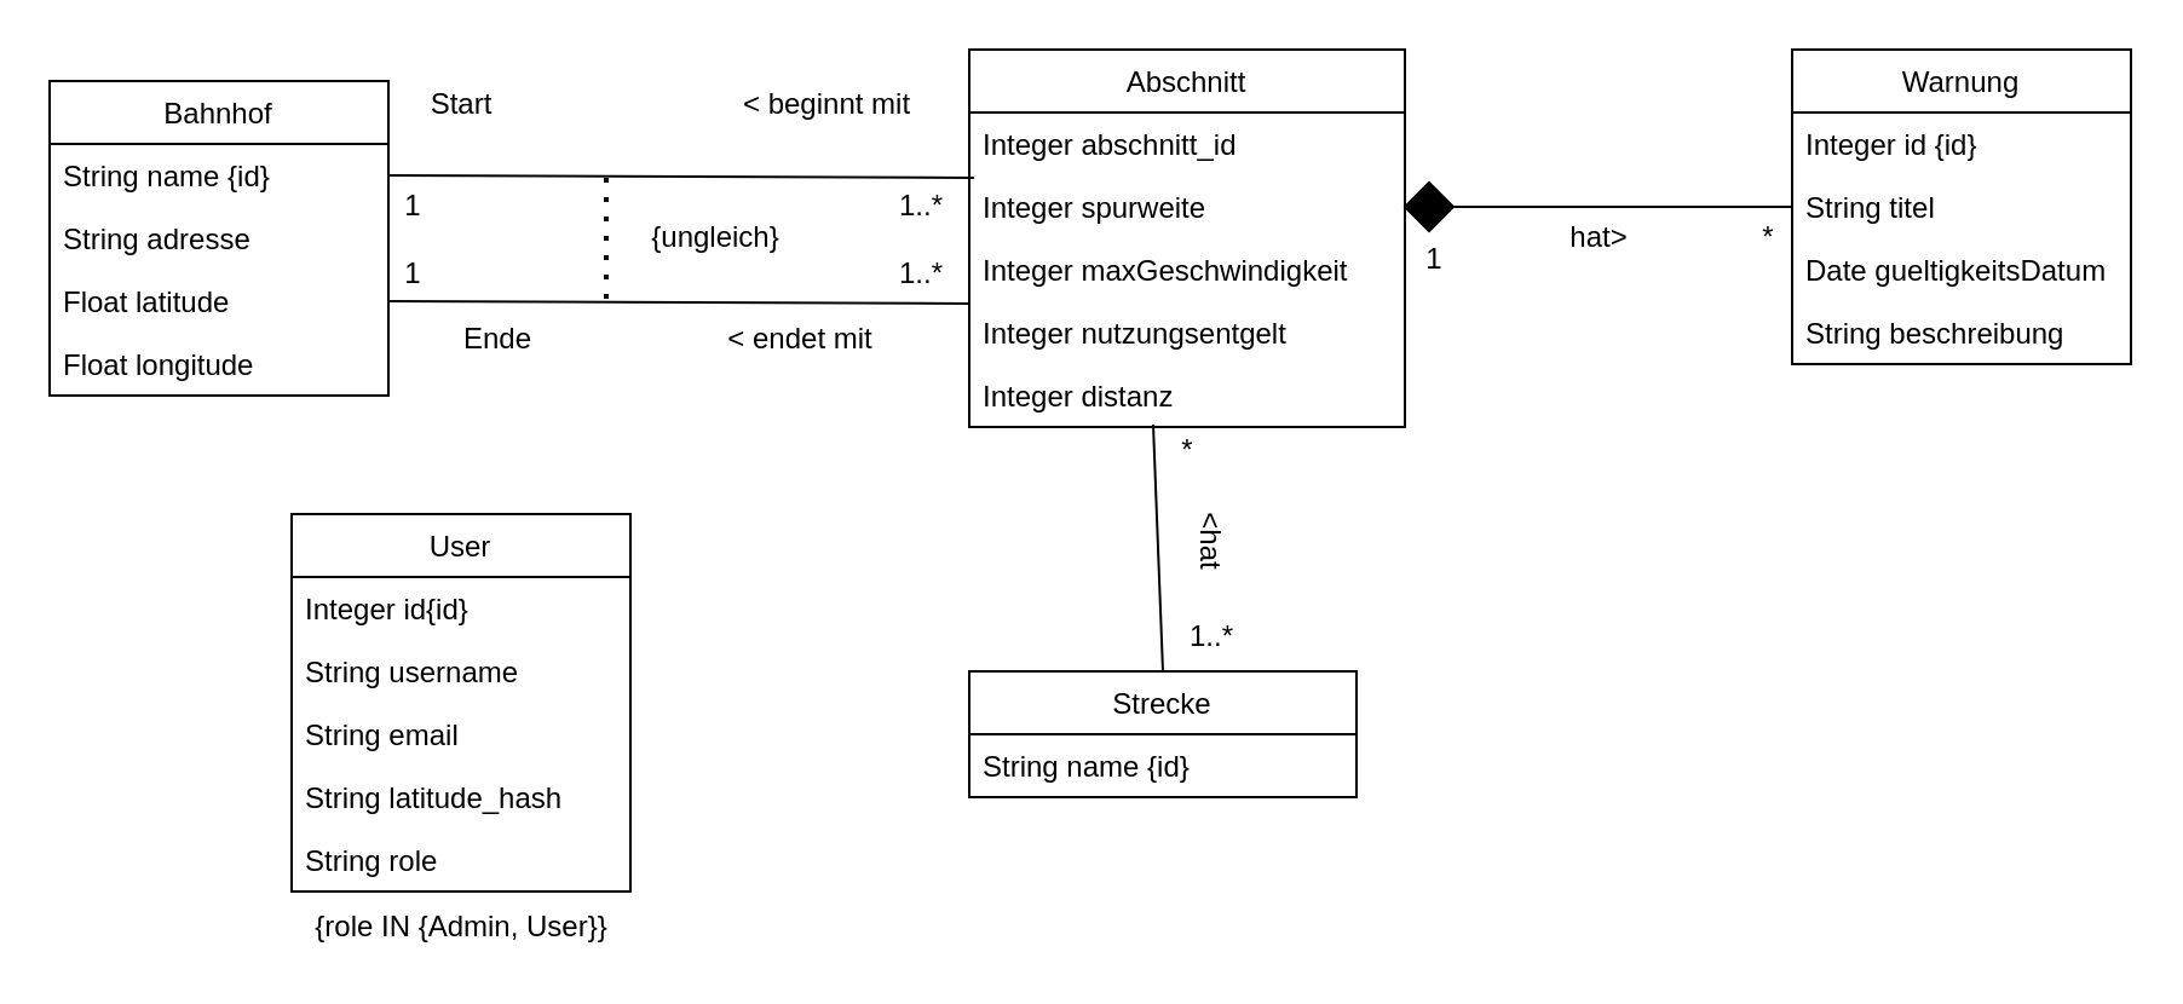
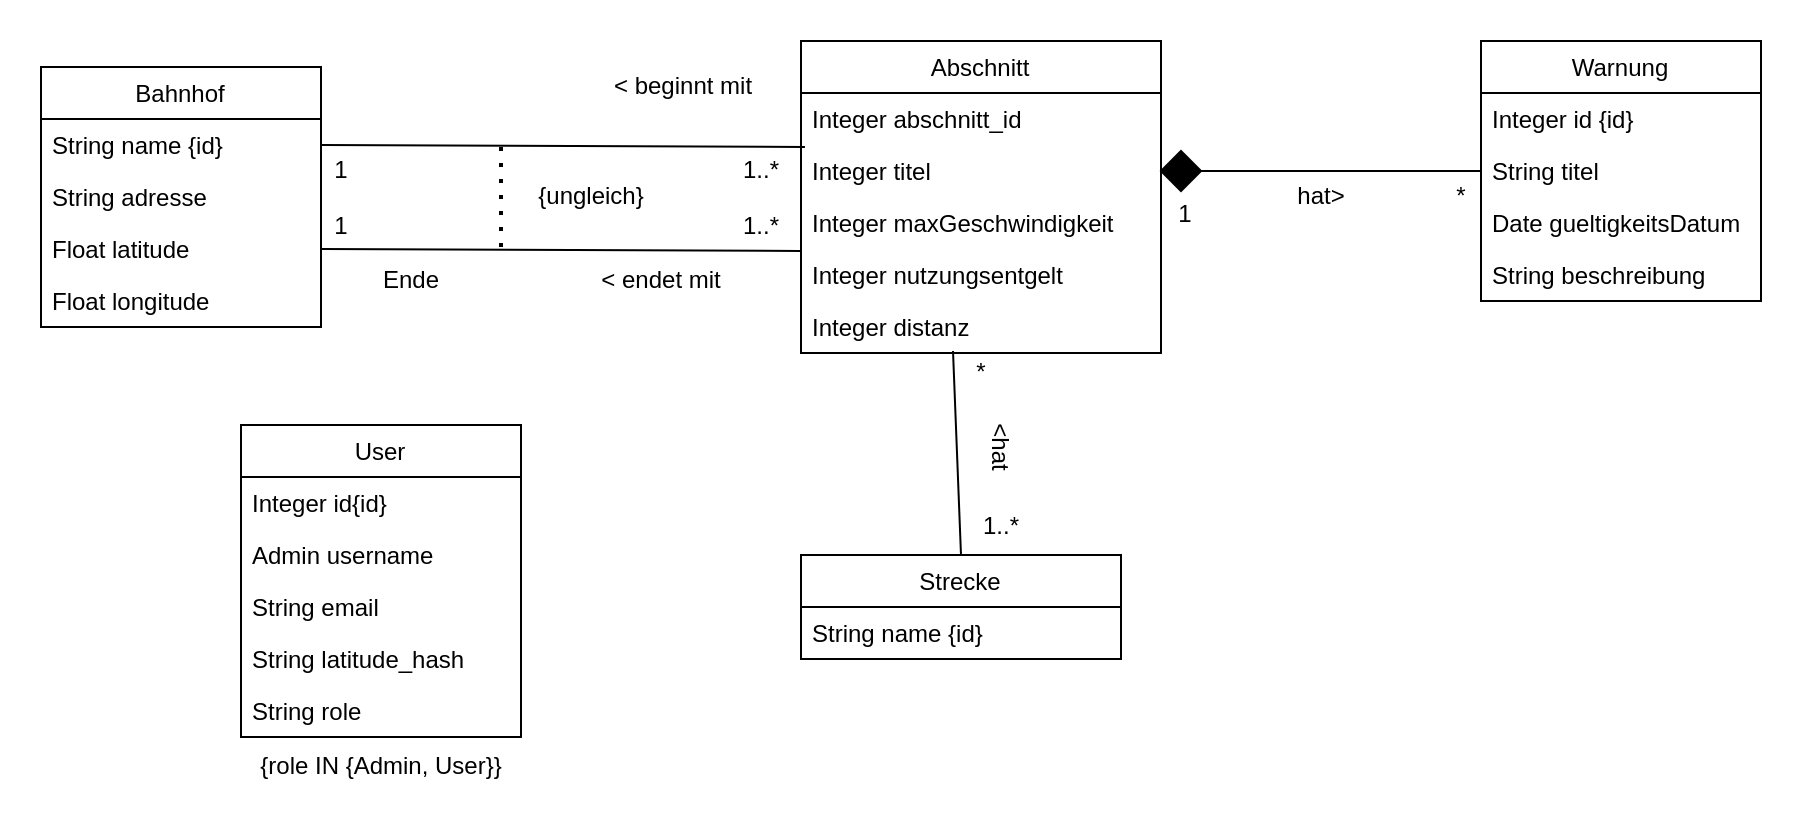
  <mxCell id="0" />
  <mxCell id="1" parent="0" />
  <mxCell id="2" value="Bahnhof" style="swimlane;fontStyle=0;childLayout=stackLayout;horizontal=1;startSize=26;fillColor=none;horizontalStack=0;resizeParent=1;resizeParentMax=0;resizeLast=0;collapsible=1;marginBottom=0;" parent="1" vertex="1"><mxGeometry x="20" y="33" width="140" height="130" as="geometry" /></mxCell>
  <mxCell id="3" value="String name {id}" style="text;strokeColor=none;fillColor=none;align=left;verticalAlign=top;spacingLeft=4;spacingRight=4;overflow=hidden;rotatable=0;points=[[0,0.5],[1,0.5]];portConstraint=eastwest;" parent="2" vertex="1"><mxGeometry y="26" width="140" height="26" as="geometry" /></mxCell>
  <mxCell id="4" value="String adresse" style="text;strokeColor=none;fillColor=none;align=left;verticalAlign=top;spacingLeft=4;spacingRight=4;overflow=hidden;rotatable=0;points=[[0,0.5],[1,0.5]];portConstraint=eastwest;" parent="2" vertex="1"><mxGeometry y="52" width="140" height="26" as="geometry" /></mxCell>
  <mxCell id="5" value="Float latitude" style="text;strokeColor=none;fillColor=none;align=left;verticalAlign=top;spacingLeft=4;spacingRight=4;overflow=hidden;rotatable=0;points=[[0,0.5],[1,0.5]];portConstraint=eastwest;" parent="2" vertex="1"><mxGeometry y="78" width="140" height="26" as="geometry" /></mxCell>
  <mxCell id="6" value="Float longitude" style="text;strokeColor=none;fillColor=none;align=left;verticalAlign=top;spacingLeft=4;spacingRight=4;overflow=hidden;rotatable=0;points=[[0,0.5],[1,0.5]];portConstraint=eastwest;" parent="2" vertex="1"><mxGeometry y="104" width="140" height="26" as="geometry" /></mxCell>
  <mxCell id="7" value="Abschnitt" style="swimlane;fontStyle=0;childLayout=stackLayout;horizontal=1;startSize=26;fillColor=none;horizontalStack=0;resizeParent=1;resizeParentMax=0;resizeLast=0;collapsible=1;marginBottom=0;" parent="1" vertex="1"><mxGeometry x="400" y="20" width="180" height="156" as="geometry" /></mxCell>
  <mxCell id="8" value="Integer abschnitt_id" style="text;strokeColor=none;fillColor=none;align=left;verticalAlign=top;spacingLeft=4;spacingRight=4;overflow=hidden;rotatable=0;points=[[0,0.5],[1,0.5]];portConstraint=eastwest;" parent="7" vertex="1"><mxGeometry y="26" width="180" height="26" as="geometry" /></mxCell>
- <mxCell id="9" value="Integer spurweite" style="text;strokeColor=none;fillColor=none;align=left;verticalAlign=top;spacingLeft=4;spacingRight=4;overflow=hidden;rotatable=0;points=[[0,0.5],[1,0.5]];portConstraint=eastwest;" parent="7" vertex="1"><mxGeometry y="52" width="180" height="26" as="geometry" /></mxCell>
+ <mxCell id="9" value="Integer titel" style="text;strokeColor=none;fillColor=none;align=left;verticalAlign=top;spacingLeft=4;spacingRight=4;overflow=hidden;rotatable=0;points=[[0,0.5],[1,0.5]];portConstraint=eastwest;" parent="7" vertex="1"><mxGeometry y="52" width="180" height="26" as="geometry" /></mxCell>
  <mxCell id="10" value="Integer maxGeschwindigkeit" style="text;strokeColor=none;fillColor=none;align=left;verticalAlign=top;spacingLeft=4;spacingRight=4;overflow=hidden;rotatable=0;points=[[0,0.5],[1,0.5]];portConstraint=eastwest;" parent="7" vertex="1"><mxGeometry y="78" width="180" height="26" as="geometry" /></mxCell>
  <mxCell id="11" value="Integer nutzungsentgelt" style="text;strokeColor=none;fillColor=none;align=left;verticalAlign=top;spacingLeft=4;spacingRight=4;overflow=hidden;rotatable=0;points=[[0,0.5],[1,0.5]];portConstraint=eastwest;" parent="7" vertex="1"><mxGeometry y="104" width="180" height="26" as="geometry" /></mxCell>
  <mxCell id="12" value="Integer distanz" style="text;strokeColor=none;fillColor=none;align=left;verticalAlign=top;spacingLeft=4;spacingRight=4;overflow=hidden;rotatable=0;points=[[0,0.5],[1,0.5]];portConstraint=eastwest;" parent="7" vertex="1"><mxGeometry y="130" width="180" height="26" as="geometry" /></mxCell>
  <mxCell id="13" value="Strecke" style="swimlane;fontStyle=0;childLayout=stackLayout;horizontal=1;startSize=26;fillColor=none;horizontalStack=0;resizeParent=1;resizeParentMax=0;resizeLast=0;collapsible=1;marginBottom=0;" parent="1" vertex="1"><mxGeometry x="400" y="277" width="160" height="52" as="geometry" /></mxCell>
  <mxCell id="14" value="String name {id}" style="text;strokeColor=none;fillColor=none;align=left;verticalAlign=top;spacingLeft=4;spacingRight=4;overflow=hidden;rotatable=0;points=[[0,0.5],[1,0.5]];portConstraint=eastwest;" parent="13" vertex="1"><mxGeometry y="26" width="160" height="26" as="geometry" /></mxCell>
  <mxCell id="15" value="Warnung" style="swimlane;fontStyle=0;childLayout=stackLayout;horizontal=1;startSize=26;fillColor=none;horizontalStack=0;resizeParent=1;resizeParentMax=0;resizeLast=0;collapsible=1;marginBottom=0;" parent="1" vertex="1"><mxGeometry x="740" y="20" width="140" height="130" as="geometry" /></mxCell>
  <mxCell id="16" value="Integer id {id}" style="text;strokeColor=none;fillColor=none;align=left;verticalAlign=top;spacingLeft=4;spacingRight=4;overflow=hidden;rotatable=0;points=[[0,0.5],[1,0.5]];portConstraint=eastwest;" parent="15" vertex="1"><mxGeometry y="26" width="140" height="26" as="geometry" /></mxCell>
  <mxCell id="17" value="String titel&#10;" style="text;strokeColor=none;fillColor=none;align=left;verticalAlign=top;spacingLeft=4;spacingRight=4;overflow=hidden;rotatable=0;points=[[0,0.5],[1,0.5]];portConstraint=eastwest;" parent="15" vertex="1"><mxGeometry y="52" width="140" height="26" as="geometry" /></mxCell>
  <mxCell id="18" value="Date gueltigkeitsDatum" style="text;strokeColor=none;fillColor=none;align=left;verticalAlign=top;spacingLeft=4;spacingRight=4;overflow=hidden;rotatable=0;points=[[0,0.5],[1,0.5]];portConstraint=eastwest;" parent="15" vertex="1"><mxGeometry y="78" width="140" height="26" as="geometry" /></mxCell>
  <mxCell id="19" value="String beschreibung" style="text;strokeColor=none;fillColor=none;align=left;verticalAlign=top;spacingLeft=4;spacingRight=4;overflow=hidden;rotatable=0;points=[[0,0.5],[1,0.5]];portConstraint=eastwest;" parent="15" vertex="1"><mxGeometry y="104" width="140" height="26" as="geometry" /></mxCell>
  <mxCell id="20" value="" style="endArrow=none;html=1;rounded=0;entryX=0;entryY=0.5;entryDx=0;entryDy=0;exitX=1;exitY=0.5;exitDx=0;exitDy=0;" parent="1" source="9" target="17" edge="1"><mxGeometry width="50" height="50" relative="1" as="geometry"><mxPoint x="780" y="344" as="sourcePoint" /><mxPoint x="830" y="294" as="targetPoint" /></mxGeometry></mxCell>
  <mxCell id="21" value="hat&amp;gt;" style="text;html=1;align=center;verticalAlign=middle;resizable=0;points=[];autosize=1;strokeColor=none;fillColor=none;" parent="1" vertex="1"><mxGeometry x="640" y="88" width="40" height="20" as="geometry" /></mxCell>
  <mxCell id="22" value="1" style="text;html=1;align=center;verticalAlign=middle;resizable=0;points=[];autosize=1;strokeColor=none;fillColor=none;" parent="1" vertex="1"><mxGeometry x="582" y="97" width="20" height="20" as="geometry" /></mxCell>
  <mxCell id="23" value="*" style="text;html=1;align=center;verticalAlign=middle;resizable=0;points=[];autosize=1;strokeColor=none;fillColor=none;" parent="1" vertex="1"><mxGeometry x="720" y="88" width="20" height="20" as="geometry" /></mxCell>
  <mxCell id="24" value="" style="endArrow=none;html=1;rounded=0;entryX=0.5;entryY=0;entryDx=0;entryDy=0;exitX=-0.2;exitY=-0.05;exitDx=0;exitDy=0;exitPerimeter=0;" parent="1" source="39" target="13" edge="1"><mxGeometry width="50" height="50" relative="1" as="geometry"><mxPoint x="480" y="233" as="sourcePoint" /><mxPoint x="730" y="306" as="targetPoint" /></mxGeometry></mxCell>
  <mxCell id="25" value="1..*" style="text;html=1;align=center;verticalAlign=middle;resizable=0;points=[];autosize=1;strokeColor=none;fillColor=none;" parent="1" vertex="1"><mxGeometry x="486" y="254" width="28" height="18" as="geometry" /></mxCell>
  <mxCell id="26" value="" style="endArrow=none;html=1;rounded=0;entryX=0.011;entryY=0.038;entryDx=0;entryDy=0;exitX=1;exitY=0.5;exitDx=0;exitDy=0;entryPerimeter=0;" parent="1" source="3" target="9" edge="1"><mxGeometry width="50" height="50" relative="1" as="geometry"><mxPoint x="200" y="174" as="sourcePoint" /><mxPoint x="410" y="449" as="targetPoint" /></mxGeometry></mxCell>
  <mxCell id="27" value="" style="endArrow=none;html=1;rounded=0;exitX=1;exitY=0.5;exitDx=0;exitDy=0;entryX=0;entryY=1.038;entryDx=0;entryDy=0;entryPerimeter=0;" parent="1" source="5" target="10" edge="1"><mxGeometry width="50" height="50" relative="1" as="geometry"><mxPoint x="630" y="393" as="sourcePoint" /><mxPoint x="680" y="343" as="targetPoint" /></mxGeometry></mxCell>
- <mxCell id="28" value="Start" style="text;html=1;align=center;verticalAlign=middle;resizable=0;points=[];autosize=1;strokeColor=none;fillColor=none;" parent="1" vertex="1"><mxGeometry x="170" y="33" width="40" height="20" as="geometry" /></mxCell>
  <mxCell id="29" value="Ende" style="text;html=1;align=center;verticalAlign=middle;resizable=0;points=[];autosize=1;strokeColor=none;fillColor=none;" parent="1" vertex="1"><mxGeometry x="185" y="130" width="40" height="20" as="geometry" /></mxCell>
  <mxCell id="30" value="" style="endArrow=none;dashed=1;html=1;dashPattern=1 3;strokeWidth=2;rounded=0;" parent="1" edge="1"><mxGeometry width="50" height="50" relative="1" as="geometry"><mxPoint x="250" y="123" as="sourcePoint" /><mxPoint x="250" y="73" as="targetPoint" /></mxGeometry></mxCell>
  <mxCell id="31" value="{ungleich}" style="text;html=1;align=center;verticalAlign=middle;resizable=0;points=[];autosize=1;strokeColor=none;fillColor=none;" parent="1" vertex="1"><mxGeometry x="260" y="88" width="70" height="20" as="geometry" /></mxCell>
  <mxCell id="32" value="&amp;lt; beginnt mit" style="text;html=1;align=center;verticalAlign=middle;resizable=0;points=[];autosize=1;strokeColor=none;fillColor=none;" parent="1" vertex="1"><mxGeometry x="301" y="34" width="79" height="18" as="geometry" /></mxCell>
  <mxCell id="33" value="&amp;lt; endet mit" style="text;html=1;align=center;verticalAlign=middle;resizable=0;points=[];autosize=1;strokeColor=none;fillColor=none;" parent="1" vertex="1"><mxGeometry x="290" y="130" width="80" height="20" as="geometry" /></mxCell>
  <mxCell id="34" value="1" style="text;html=1;align=center;verticalAlign=middle;resizable=0;points=[];autosize=1;strokeColor=none;fillColor=none;" parent="1" vertex="1"><mxGeometry x="160" y="103" width="20" height="20" as="geometry" /></mxCell>
  <mxCell id="35" value="1" style="text;html=1;align=center;verticalAlign=middle;resizable=0;points=[];autosize=1;strokeColor=none;fillColor=none;" parent="1" vertex="1"><mxGeometry x="160" y="75" width="20" height="20" as="geometry" /></mxCell>
  <mxCell id="36" value="1..*" style="text;html=1;align=center;verticalAlign=middle;resizable=0;points=[];autosize=1;strokeColor=none;fillColor=none;" parent="1" vertex="1"><mxGeometry x="366" y="76" width="28" height="18" as="geometry" /></mxCell>
  <mxCell id="37" value="1..*" style="text;html=1;align=center;verticalAlign=middle;resizable=0;points=[];autosize=1;strokeColor=none;fillColor=none;" parent="1" vertex="1"><mxGeometry x="366" y="104" width="28" height="18" as="geometry" /></mxCell>
  <mxCell id="38" value="&amp;lt;hat" style="text;html=1;align=center;verticalAlign=middle;resizable=0;points=[];autosize=1;strokeColor=none;fillColor=none;rotation=90;" parent="1" vertex="1"><mxGeometry x="480" y="213" width="40" height="20" as="geometry" /></mxCell>
  <mxCell id="39" value="*" style="text;html=1;align=center;verticalAlign=middle;resizable=0;points=[];autosize=1;strokeColor=none;fillColor=none;" parent="1" vertex="1"><mxGeometry x="480" y="176" width="20" height="20" as="geometry" /></mxCell>
  <mxCell id="40" value="User" style="swimlane;fontStyle=0;childLayout=stackLayout;horizontal=1;startSize=26;fillColor=none;horizontalStack=0;resizeParent=1;resizeParentMax=0;resizeLast=0;collapsible=1;marginBottom=0;" parent="1" vertex="1"><mxGeometry x="120" y="212" width="140" height="156" as="geometry" /></mxCell>
  <mxCell id="41" value="Integer id{id}" style="text;strokeColor=none;fillColor=none;align=left;verticalAlign=top;spacingLeft=4;spacingRight=4;overflow=hidden;rotatable=0;points=[[0,0.5],[1,0.5]];portConstraint=eastwest;" parent="40" vertex="1"><mxGeometry y="26" width="140" height="26" as="geometry" /></mxCell>
- <mxCell id="42" value="String username" style="text;strokeColor=none;fillColor=none;align=left;verticalAlign=top;spacingLeft=4;spacingRight=4;overflow=hidden;rotatable=0;points=[[0,0.5],[1,0.5]];portConstraint=eastwest;" parent="40" vertex="1"><mxGeometry y="52" width="140" height="26" as="geometry" /></mxCell>
+ <mxCell id="42" value="Admin username" style="text;strokeColor=none;fillColor=none;align=left;verticalAlign=top;spacingLeft=4;spacingRight=4;overflow=hidden;rotatable=0;points=[[0,0.5],[1,0.5]];portConstraint=eastwest;" parent="40" vertex="1"><mxGeometry y="52" width="140" height="26" as="geometry" /></mxCell>
  <mxCell id="43" value="String email" style="text;strokeColor=none;fillColor=none;align=left;verticalAlign=top;spacingLeft=4;spacingRight=4;overflow=hidden;rotatable=0;points=[[0,0.5],[1,0.5]];portConstraint=eastwest;" parent="40" vertex="1"><mxGeometry y="78" width="140" height="26" as="geometry" /></mxCell>
  <mxCell id="44" value="String latitude_hash" style="text;strokeColor=none;fillColor=none;align=left;verticalAlign=top;spacingLeft=4;spacingRight=4;overflow=hidden;rotatable=0;points=[[0,0.5],[1,0.5]];portConstraint=eastwest;" parent="40" vertex="1"><mxGeometry y="104" width="140" height="26" as="geometry" /></mxCell>
  <mxCell id="45" value="String role" style="text;strokeColor=none;fillColor=none;align=left;verticalAlign=top;spacingLeft=4;spacingRight=4;overflow=hidden;rotatable=0;points=[[0,0.5],[1,0.5]];portConstraint=eastwest;" parent="40" vertex="1"><mxGeometry y="130" width="140" height="26" as="geometry" /></mxCell>
  <mxCell id="46" value="{role IN {Admin, User}}" style="text;html=1;align=center;verticalAlign=middle;resizable=0;points=[];autosize=1;strokeColor=none;fillColor=none;" parent="1" vertex="1"><mxGeometry x="120" y="373" width="140" height="20" as="geometry" /></mxCell>
  <mxCell id="47" value="" style="rhombus;whiteSpace=wrap;html=1;fillColor=#000000;" vertex="1" parent="1"><mxGeometry x="580" y="75" width="20" height="20" as="geometry" /></mxCell>
